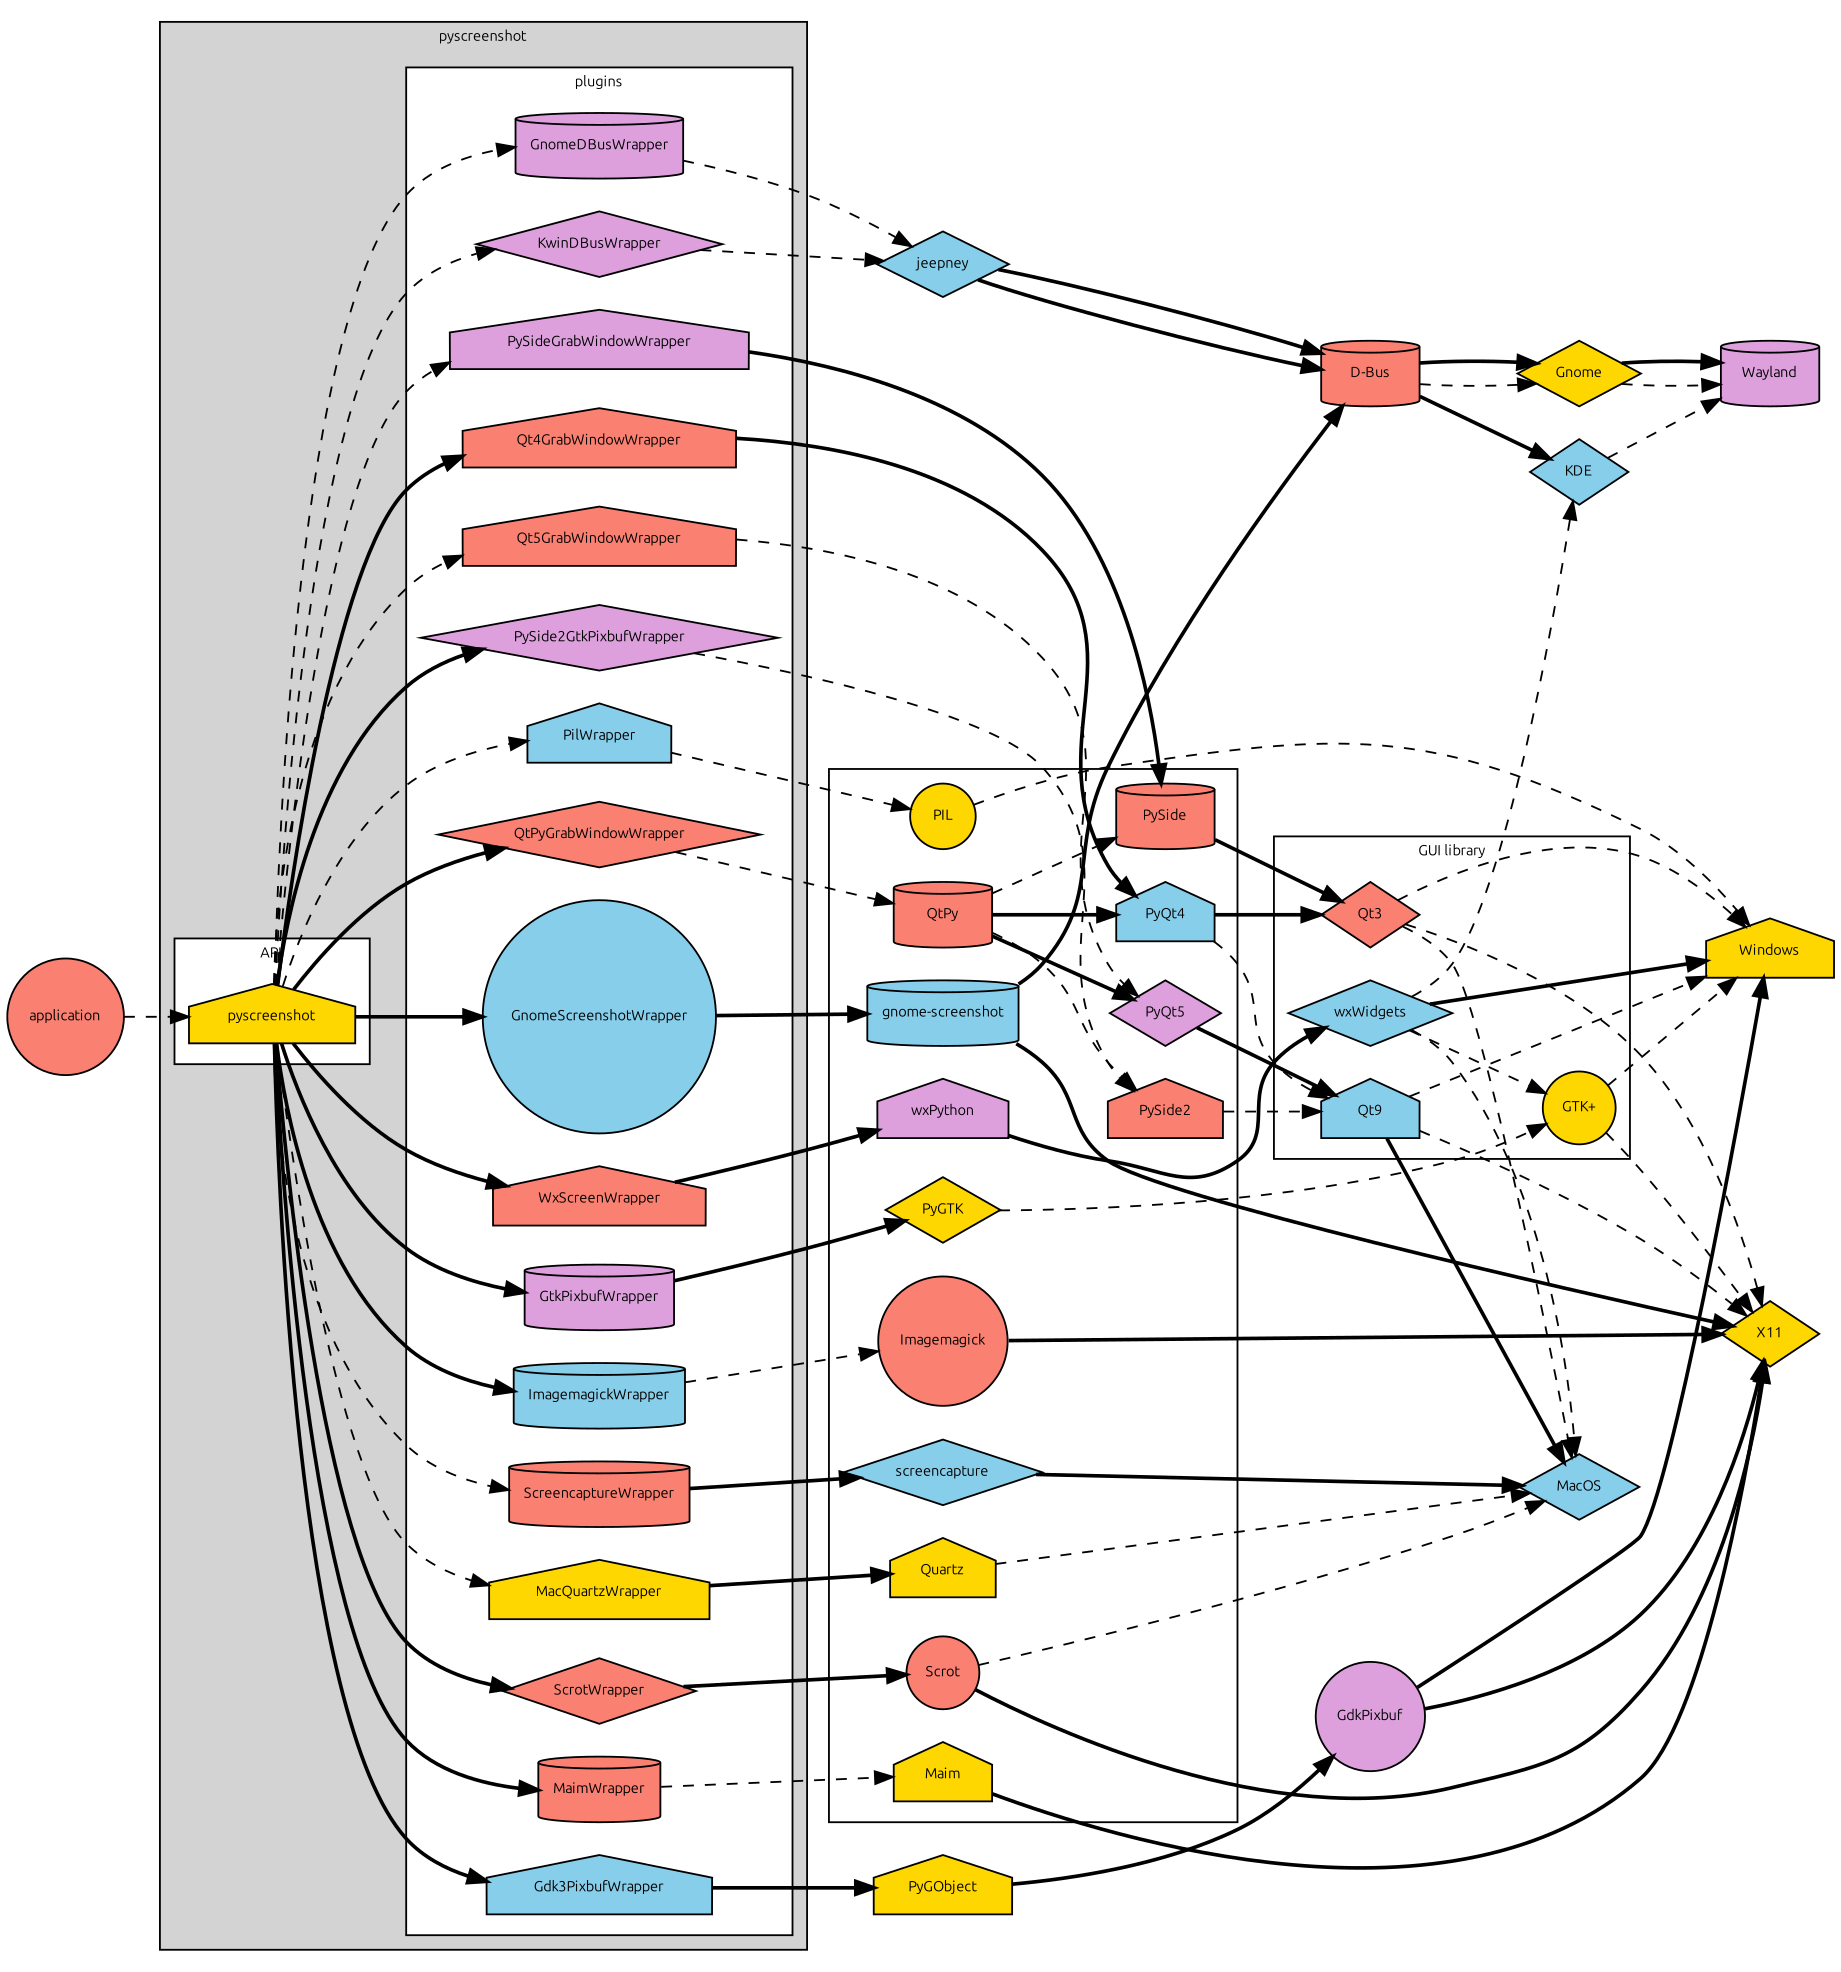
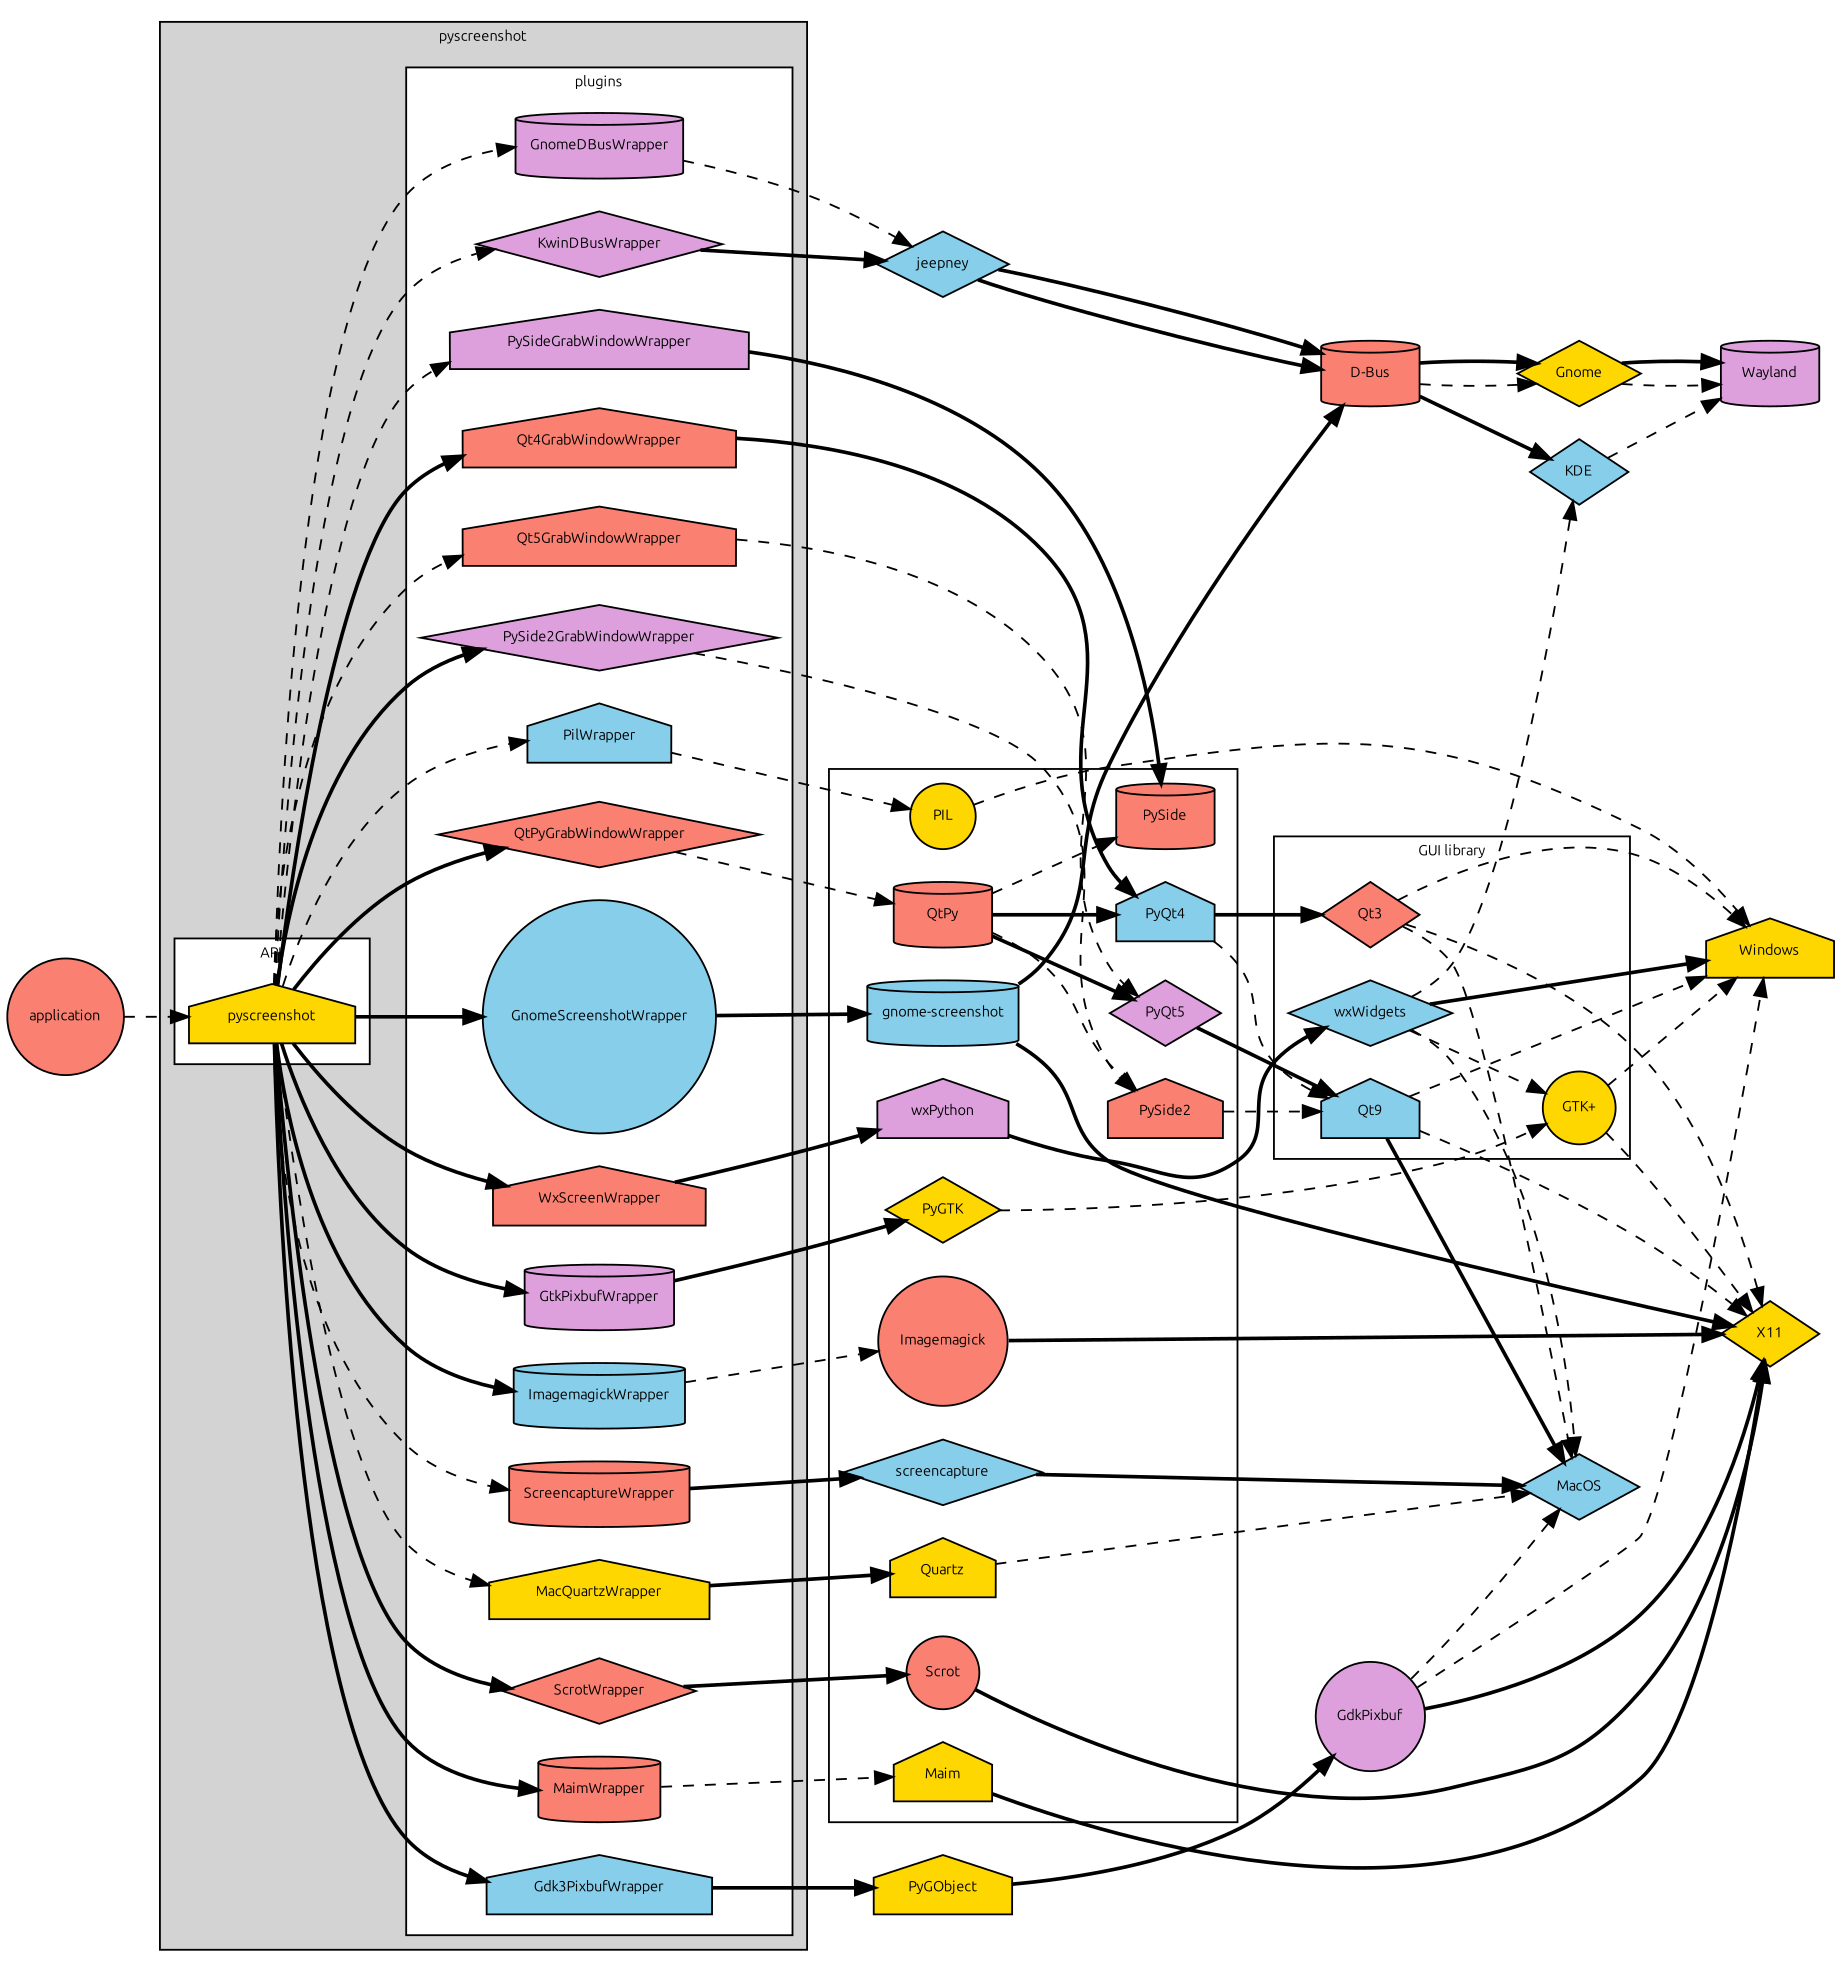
  digraph {
    fontname=Ubuntu
    fontsize=8
    rankdir=LR
    node [fillcolor=salmon fontname=Ubuntu fontsize=8 shape=house style=filled]
    edge [fontname=Ubuntu style=bold]
    pyscreenshot [fillcolor=gold]
    GtkPixbufWrapper [fillcolor=plum shape=cylinder]
    Qt4GrabWindowWrapper
    Qt5GrabWindowWrapper
    PySideGrabWindowWrapper [fillcolor=plum]
-   PySide2GrabWindowWrapper [fillcolor=plum shape=diamond label=PySide2GtkPixbufWrapper]
+   PySide2GrabWindowWrapper [fillcolor=plum shape=diamond]
    QtPyGrabWindowWrapper [shape=diamond]
    PilWrapper [fillcolor=skyblue]
    ImagemagickWrapper [fillcolor=skyblue shape=cylinder]
    WxScreenWrapper
    ScrotWrapper [shape=diamond]
    MaimWrapper [shape=cylinder]
    MacQuartzWrapper [fillcolor=gold]
    ScreencaptureWrapper [shape=cylinder]
    Gdk3PixbufWrapper [fillcolor=skyblue]
    GnomeScreenshotWrapper [fillcolor=skyblue shape=circle]
    GnomeDBusWrapper [fillcolor=plum shape=cylinder]
    KwinDBusWrapper [fillcolor=plum shape=diamond]
    PIL [fillcolor=gold shape=circle]
    wxPython [fillcolor=plum]
    PyQt4 [fillcolor=skyblue]
    PyQt5 [fillcolor=plum shape=diamond]
    PySide [shape=cylinder]
    PySide2
    QtPy [shape=cylinder]
    PyGTK [fillcolor=gold shape=diamond]
    screencapture [fillcolor=skyblue shape=diamond]
    Quartz [fillcolor=gold]
    Scrot [shape=circle]
    Maim [fillcolor=gold]
    Imagemagick [shape=circle]
    "gnome-screenshot" [fillcolor=skyblue shape=cylinder]
    n33 [label=Qt3 shape=diamond]
    n34 [fillcolor=skyblue label=Qt9]
    wxWidgets [fillcolor=skyblue shape=diamond]
    "GTK+" [fillcolor=gold shape=circle]
    PyGObject [fillcolor=gold]
    jeepney [fillcolor=skyblue shape=diamond]
    Windows [fillcolor=gold]
    MacOS [fillcolor=skyblue shape=diamond]
    X11 [fillcolor=gold shape=diamond]
    "D-Bus" [shape=cylinder]
    KDE [fillcolor=skyblue shape=diamond]
    GdkPixbuf [fillcolor=plum shape=circle]
    Gnome [fillcolor=gold shape=diamond]
    Wayland [fillcolor=plum shape=cylinder]
    application [shape=circle]
    subgraph cluster_1 {
      fillcolor=lightgrey
      label=pyscreenshot
      style=filled
      subgraph cluster_2 {
        fillcolor=white
        label=API
        style=filled
        pyscreenshot
      }
      subgraph cluster_3 {
        fillcolor=white
        label=plugins
        style=filled
        GtkPixbufWrapper
        Qt4GrabWindowWrapper
        Qt5GrabWindowWrapper
        PySideGrabWindowWrapper
        PySide2GrabWindowWrapper
        QtPyGrabWindowWrapper
        PilWrapper
        ImagemagickWrapper
        WxScreenWrapper
        ScrotWrapper
        MaimWrapper
        MacQuartzWrapper
        ScreencaptureWrapper
        Gdk3PixbufWrapper
        GnomeScreenshotWrapper
        GnomeDBusWrapper
        KwinDBusWrapper
      }
    }
    subgraph cluster_4 {
      PIL
      wxPython
      PyQt4
      PyQt5
      PySide
      PySide2
      QtPy
      PyGTK
      screencapture
      Quartz
      Scrot
      Maim
      Imagemagick
      "gnome-screenshot"
    }
    subgraph cluster_5 {
      label="GUI library"
      n33
      n34
      wxWidgets
      "GTK+"
    }
    pyscreenshot -> GtkPixbufWrapper
    pyscreenshot -> Qt4GrabWindowWrapper
    pyscreenshot -> Qt5GrabWindowWrapper [style=dashed]
    pyscreenshot -> PySideGrabWindowWrapper [style=dashed]
    pyscreenshot -> PySide2GrabWindowWrapper
    pyscreenshot -> QtPyGrabWindowWrapper
    pyscreenshot -> PilWrapper [style=dashed]
    pyscreenshot -> ImagemagickWrapper
    pyscreenshot -> WxScreenWrapper
    pyscreenshot -> ScrotWrapper
    pyscreenshot -> MaimWrapper
    pyscreenshot -> MacQuartzWrapper [style=dashed]
    pyscreenshot -> ScreencaptureWrapper [style=dashed]
    pyscreenshot -> Gdk3PixbufWrapper
    pyscreenshot -> GnomeScreenshotWrapper
    pyscreenshot -> GnomeDBusWrapper [style=dashed]
    pyscreenshot -> KwinDBusWrapper [style=dashed]
    GtkPixbufWrapper -> PyGTK
    Qt4GrabWindowWrapper -> PyQt4
    Qt5GrabWindowWrapper -> PyQt5 [style=dashed]
    PySideGrabWindowWrapper -> PySide
    PySide2GrabWindowWrapper -> PySide2 [style=dashed]
    QtPyGrabWindowWrapper -> QtPy [style=dashed]
    PilWrapper -> PIL [style=dashed]
    ImagemagickWrapper -> Imagemagick [style=dashed]
    WxScreenWrapper -> wxPython
    ScrotWrapper -> Scrot
    MaimWrapper -> Maim [style=dashed]
    MacQuartzWrapper -> Quartz
    ScreencaptureWrapper -> screencapture
    Gdk3PixbufWrapper -> PyGObject
    GnomeScreenshotWrapper -> "gnome-screenshot"
    GnomeDBusWrapper -> jeepney [style=dashed]
-   KwinDBusWrapper -> jeepney [style=dashed]
+   KwinDBusWrapper -> jeepney
    PIL -> Windows [style=dashed]
    wxPython -> wxWidgets
    PyQt4 -> n33
    PyQt4 -> n34 [style=dashed]
    PyQt5 -> n34
-   PySide -> n33
    PySide2 -> n34 [style=dashed]
    QtPy -> PyQt4
    QtPy -> PyQt5
    QtPy -> PySide [style=dashed]
    QtPy -> PySide2 [style=dashed]
    PyGTK -> "GTK+" [style=dashed]
    screencapture -> MacOS
    Quartz -> MacOS [style=dashed]
    Scrot -> X11
    Maim -> X11
    Imagemagick -> X11
    "gnome-screenshot" -> X11
    "gnome-screenshot" -> "D-Bus"
    n33 -> Windows [style=dashed]
    n33 -> MacOS [style=dashed]
    n33 -> X11 [style=dashed]
    n34 -> Windows [style=dashed]
    n34 -> MacOS
    n34 -> X11 [style=dashed]
    wxWidgets -> "GTK+" [style=dashed]
    wxWidgets -> Windows
    wxWidgets -> MacOS [style=dashed]
    wxWidgets -> KDE [style=dashed]
    "GTK+" -> Windows [style=dashed]
    "GTK+" -> X11 [style=dashed]
    PyGObject -> GdkPixbuf
    jeepney -> "D-Bus"
    jeepney -> "D-Bus"
    "D-Bus" -> KDE
    "D-Bus" -> Gnome [style=dashed]
    "D-Bus" -> Gnome
    KDE -> Wayland [style=dashed]
-   GdkPixbuf -> Windows
-   Scrot -> MacOS [style=dashed]
+   GdkPixbuf -> Windows [style=dashed]
+   GdkPixbuf -> MacOS [style=dashed]
    GdkPixbuf -> X11
    Gnome -> Wayland [style=dashed]
    Gnome -> Wayland
    application -> pyscreenshot [style=dashed]
  }
